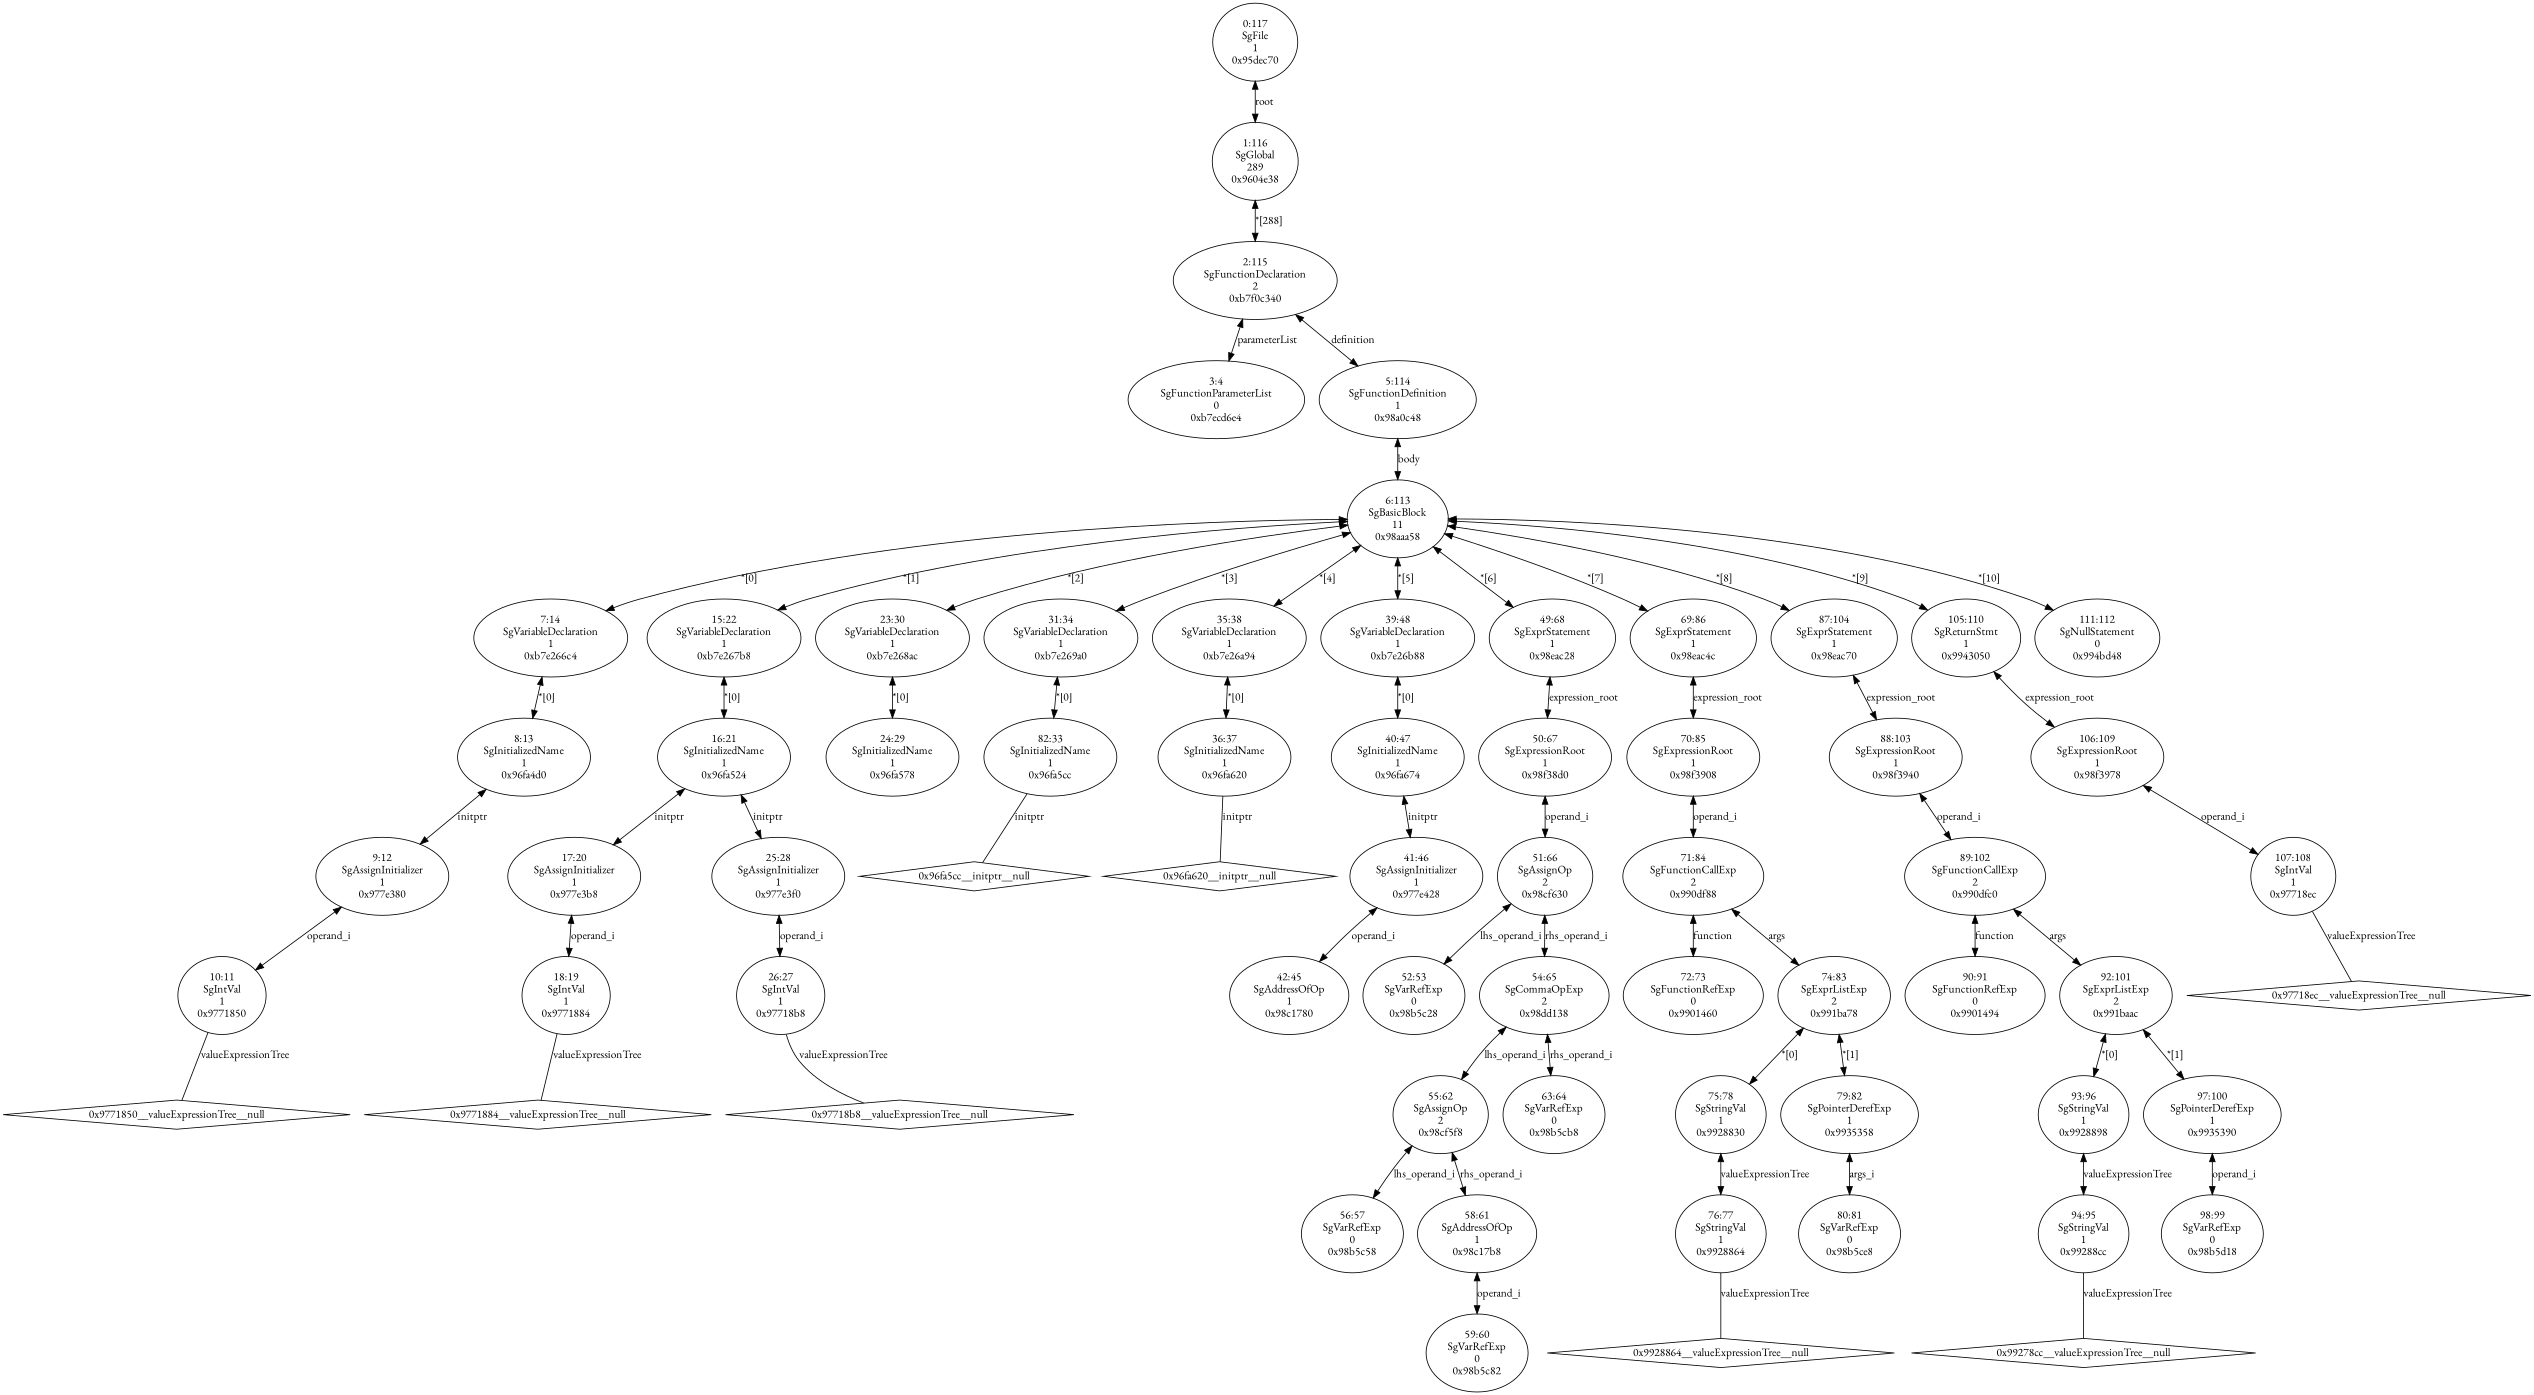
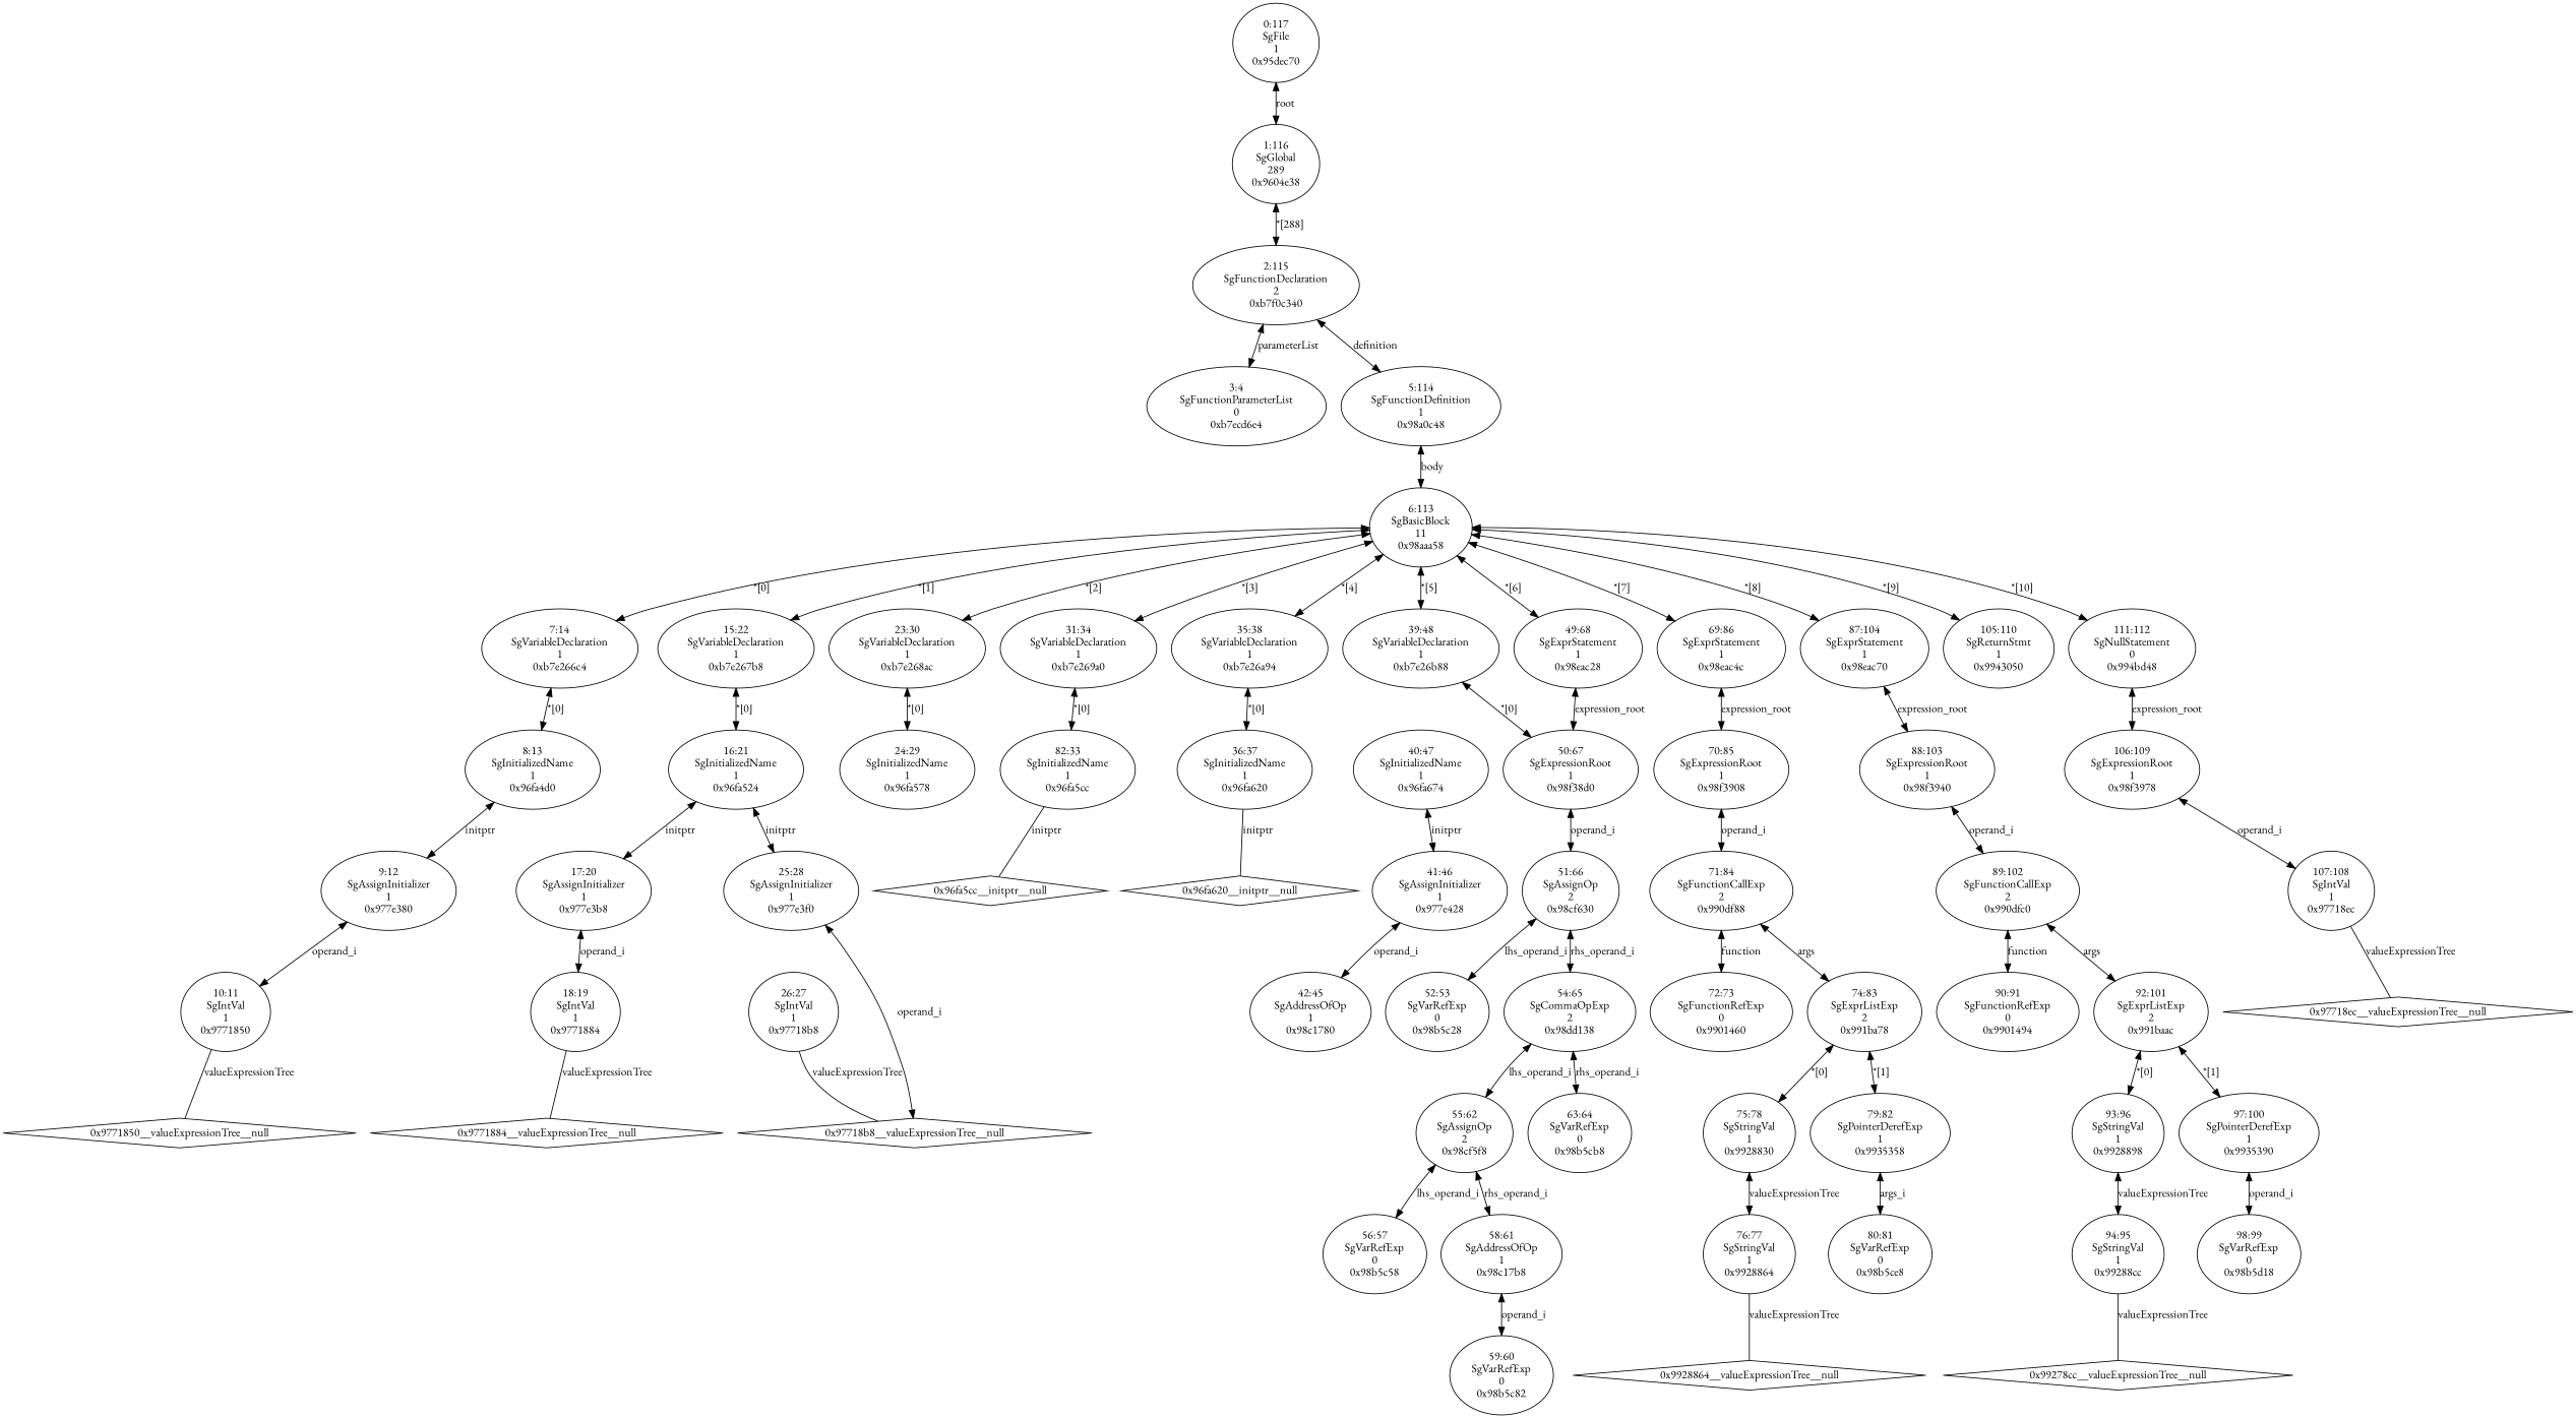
  digraph {
    fontname="EB Garamond"
    node [fontname="EB Garamond"]
    edge [dir=both fontname="EB Garamond"]
    n1 [label="3:4\nSgFunctionParameterList\n0\n0xb7ecd6e4\n"]
    n2 [label="10:11\nSgIntVal\n1\n0x9771850\n"]
    "0x9771850__valueExpressionTree__null" [shape=diamond]
    n4 [label="9:12\nSgAssignInitializer\n1\n0x977e380\n"]
    n5 [label="8:13\nSgInitializedName\n1\n0x96fa4d0\n"]
    n6 [label="7:14\nSgVariableDeclaration\n1\n0xb7e266c4\n"]
    n7 [label="18:19\nSgIntVal\n1\n0x9771884\n"]
    "0x9771884__valueExpressionTree__null" [shape=diamond]
    n9 [label="17:20\nSgAssignInitializer\n1\n0x977e3b8\n"]
    n10 [label="16:21\nSgInitializedName\n1\n0x96fa524\n"]
    n11 [label="25:28\nSgAssignInitializer\n1\n0x977e3f0\n"]
    n12 [label="15:22\nSgVariableDeclaration\n1\n0xb7e267b8\n"]
    n13 [label="26:27\nSgIntVal\n1\n0x97718b8\n"]
    "0x97718b8__valueExpressionTree__null" [shape=diamond]
    n15 [label="24:29\nSgInitializedName\n1\n0x96fa578\n"]
    n16 [label="23:30\nSgVariableDeclaration\n1\n0xb7e268ac\n"]
    n17 [label="82:33\nSgInitializedName\n1\n0x96fa5cc\n"]
    "0x96fa5cc__initptr__null" [shape=diamond]
    n19 [label="31:34\nSgVariableDeclaration\n1\n0xb7e269a0\n"]
    n20 [label="36:37\nSgInitializedName\n1\n0x96fa620\n"]
    "0x96fa620__initptr__null" [shape=diamond]
    n22 [label="35:38\nSgVariableDeclaration\n1\n0xb7e26a94\n"]
    n23 [label="42:45\nSgAddressOfOp\n1\n0x98c1780\n"]
    n24 [label="41:46\nSgAssignInitializer\n1\n0x977e428\n"]
    n25 [label="40:47\nSgInitializedName\n1\n0x96fa674\n"]
    n26 [label="39:48\nSgVariableDeclaration\n1\n0xb7e26b88\n"]
    n27 [label="52:53\nSgVarRefExp\n0\n0x98b5c28\n"]
    n28 [label="56:57\nSgVarRefExp\n0\n0x98b5c58\n"]
    n29 [label="59:60\nSgVarRefExp\n0\n0x98b5c82\n"]
    n30 [label="58:61\nSgAddressOfOp\n1\n0x98c17b8\n"]
    n31 [label="55:62\nSgAssignOp\n2\n0x98cf5f8\n"]
    n32 [label="63:64\nSgVarRefExp\n0\n0x98b5cb8\n"]
    n33 [label="54:65\nSgCommaOpExp\n2\n0x98dd138\n"]
    n34 [label="51:66\nSgAssignOp\n2\n0x98cf630\n"]
    n35 [label="50:67\nSgExpressionRoot\n1\n0x98f38d0\n"]
    n36 [label="49:68\nSgExprStatement\n1\n0x98eac28\n"]
    n37 [label="72:73\nSgFunctionRefExp\n0\n0x9901460\n"]
    n38 [label="76:77\nSgStringVal\n1\n0x9928864\n"]
    "0x9928864__valueExpressionTree__null" [shape=diamond]
    n40 [label="75:78\nSgStringVal\n1\n0x9928830\n"]
    n41 [label="80:81\nSgVarRefExp\n0\n0x98b5ce8\n"]
    n42 [label="79:82\nSgPointerDerefExp\n1\n0x9935358\n"]
    n43 [label="74:83\nSgExprListExp\n2\n0x991ba78\n"]
    n44 [label="71:84\nSgFunctionCallExp\n2\n0x990df88\n"]
    n45 [label="70:85\nSgExpressionRoot\n1\n0x98f3908\n"]
    n46 [label="69:86\nSgExprStatement\n1\n0x98eac4c\n"]
    n47 [label="90:91\nSgFunctionRefExp\n0\n0x9901494\n"]
    n48 [label="94:95\nSgStringVal\n1\n0x99288cc\n"]
    n49 [label="0x99278cc__valueExpressionTree__null" shape=diamond]
    n50 [label="93:96\nSgStringVal\n1\n0x9928898\n"]
    n51 [label="98:99\nSgVarRefExp\n0\n0x98b5d18\n"]
    n52 [label="97:100\nSgPointerDerefExp\n1\n0x9935390\n"]
    n53 [label="92:101\nSgExprListExp\n2\n0x991baac\n"]
    n54 [label="89:102\nSgFunctionCallExp\n2\n0x990dfc0\n"]
    n55 [label="88:103\nSgExpressionRoot\n1\n0x98f3940\n"]
    n56 [label="87:104\nSgExprStatement\n1\n0x98eac70\n"]
    n57 [label="107:108\nSgIntVal\n1\n0x97718ec\n"]
    "0x97718ec__valueExpressionTree__null" [shape=diamond]
    n59 [label="106:109\nSgExpressionRoot\n1\n0x98f3978\n"]
    n60 [label="105:110\nSgReturnStmt\n1\n0x9943050\n"]
    n61 [label="111:112\nSgNullStatement\n0\n0x994bd48\n"]
    n62 [label="6:113\nSgBasicBlock\n11\n0x98aaa58\n"]
    n63 [label="5:114\nSgFunctionDefinition\n1\n0x98a0c48\n"]
    n64 [label="2:115\nSgFunctionDeclaration\n2\n0xb7f0c340\n"]
    n65 [label="1:116\nSgGlobal\n289\n0x9604e38\n"]
    n66 [label="0:117\nSgFile\n1\n0x95dec70\n"]
    n2 -> "0x9771850__valueExpressionTree__null" [dir=none label=valueExpressionTree]
    n4 -> n2 [label=operand_i]
    n5 -> n4 [label=initptr]
    n6 -> n5 [label="*[0]"]
    n7 -> "0x9771884__valueExpressionTree__null" [dir=none label=valueExpressionTree]
    n9 -> n7 [label=operand_i]
    n10 -> n9 [label=initptr]
    n10 -> n11 [label=initptr]
-   n11 -> n13 [label=operand_i]
+   n11 -> "0x97718b8__valueExpressionTree__null" [label=operand_i]
    n12 -> n10 [label="*[0]"]
    n13 -> "0x97718b8__valueExpressionTree__null" [dir=none label=valueExpressionTree]
    n16 -> n15 [label="*[0]"]
    n17 -> "0x96fa5cc__initptr__null" [dir=none label=initptr]
    n19 -> n17 [label="*[0]"]
    n20 -> "0x96fa620__initptr__null" [dir=none label=initptr]
    n22 -> n20 [label="*[0]"]
    n24 -> n23 [label=operand_i]
    n25 -> n24 [label=initptr]
-   n26 -> n25 [label="*[0]"]
+   n26 -> n35 [label="*[0]"]
    n30 -> n29 [label=operand_i]
    n31 -> n28 [label=lhs_operand_i]
    n31 -> n30 [label=rhs_operand_i]
    n33 -> n31 [label=lhs_operand_i]
    n33 -> n32 [label=rhs_operand_i]
    n34 -> n27 [label=lhs_operand_i]
    n34 -> n33 [label=rhs_operand_i]
    n35 -> n34 [label=operand_i]
    n36 -> n35 [label=expression_root]
    n38 -> "0x9928864__valueExpressionTree__null" [dir=none label=valueExpressionTree]
    n40 -> n38 [label=valueExpressionTree]
    n42 -> n41 [label=args_i]
    n43 -> n40 [label="*[0]"]
    n43 -> n42 [label="*[1]"]
    n44 -> n37 [label=function]
    n44 -> n43 [label=args]
    n45 -> n44 [label=operand_i]
    n46 -> n45 [label=expression_root]
    n48 -> n49 [dir=none label=valueExpressionTree]
    n50 -> n48 [label=valueExpressionTree]
    n52 -> n51 [label=operand_i]
    n53 -> n50 [label="*[0]"]
    n53 -> n52 [label="*[1]"]
    n54 -> n47 [label=function]
    n54 -> n53 [label=args]
    n55 -> n54 [label=operand_i]
    n56 -> n55 [label=expression_root]
    n57 -> "0x97718ec__valueExpressionTree__null" [dir=none label=valueExpressionTree]
    n59 -> n57 [label=operand_i]
-   n60 -> n59 [label=expression_root]
+   n61 -> n59 [label=expression_root]
    n62 -> n6 [label="*[0]"]
    n62 -> n12 [label="*[1]"]
    n62 -> n16 [label="*[2]"]
    n62 -> n19 [label="*[3]"]
    n62 -> n22 [label="*[4]"]
    n62 -> n26 [label="*[5]"]
    n62 -> n36 [label="*[6]"]
    n62 -> n46 [label="*[7]"]
    n62 -> n56 [label="*[8]"]
    n62 -> n60 [label="*[9]"]
    n62 -> n61 [label="*[10]"]
    n63 -> n62 [label=body]
    n64 -> n1 [label=parameterList]
    n64 -> n63 [label=definition]
    n65 -> n64 [label="*[288]"]
    n66 -> n65 [label=root]
  }
